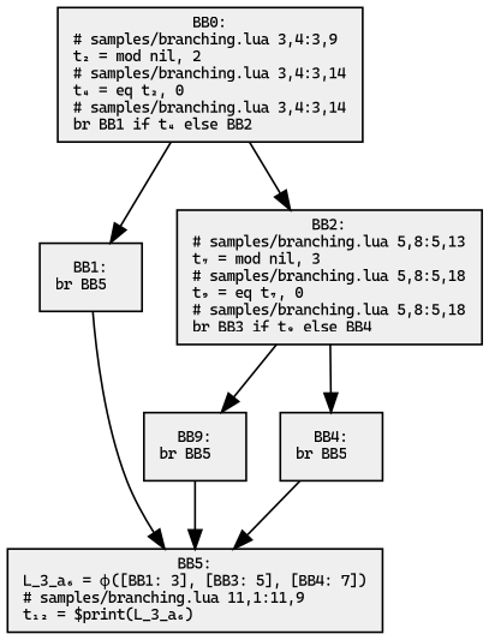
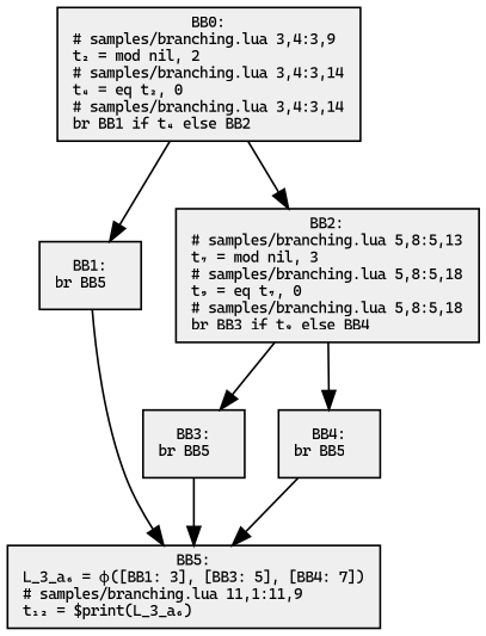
  digraph {
    node [fillcolor="#efefef" fontname="Cascadia Code" fontsize=8 shape=box style=filled]
    n1 [label="BB0:\n# samples/branching.lua 3,4:3,9\lt₂ = mod nil, 2\l# samples/branching.lua 3,4:3,14\lt₄ = eq t₂, 0\l# samples/branching.lua 3,4:3,14\lbr BB1 if t₄ else BB2\l"]
    n2 [label="BB1:\nbr BB5\l"]
    n3 [label="BB2:\n# samples/branching.lua 5,8:5,13\lt₇ = mod nil, 3\l# samples/branching.lua 5,8:5,18\lt₉ = eq t₇, 0\l# samples/branching.lua 5,8:5,18\lbr BB3 if t₉ else BB4\l"]
    n4 [label="BB5:\nL_3_a₆ = ϕ([BB1: 3], [BB3: 5], [BB4: 7])\l# samples/branching.lua 11,1:11,9\lt₁₂ = $print(L_3_a₆)\l"]
-   n5 [label="BB9:\nbr BB5\l"]
+   n5 [label="BB3:\nbr BB5\l"]
    n6 [label="BB4:\nbr BB5\l"]
    n1 -> n2
    n1 -> n3
    n2 -> n4
    n3 -> n5
    n3 -> n6
    n5 -> n4
    n6 -> n4
  }
